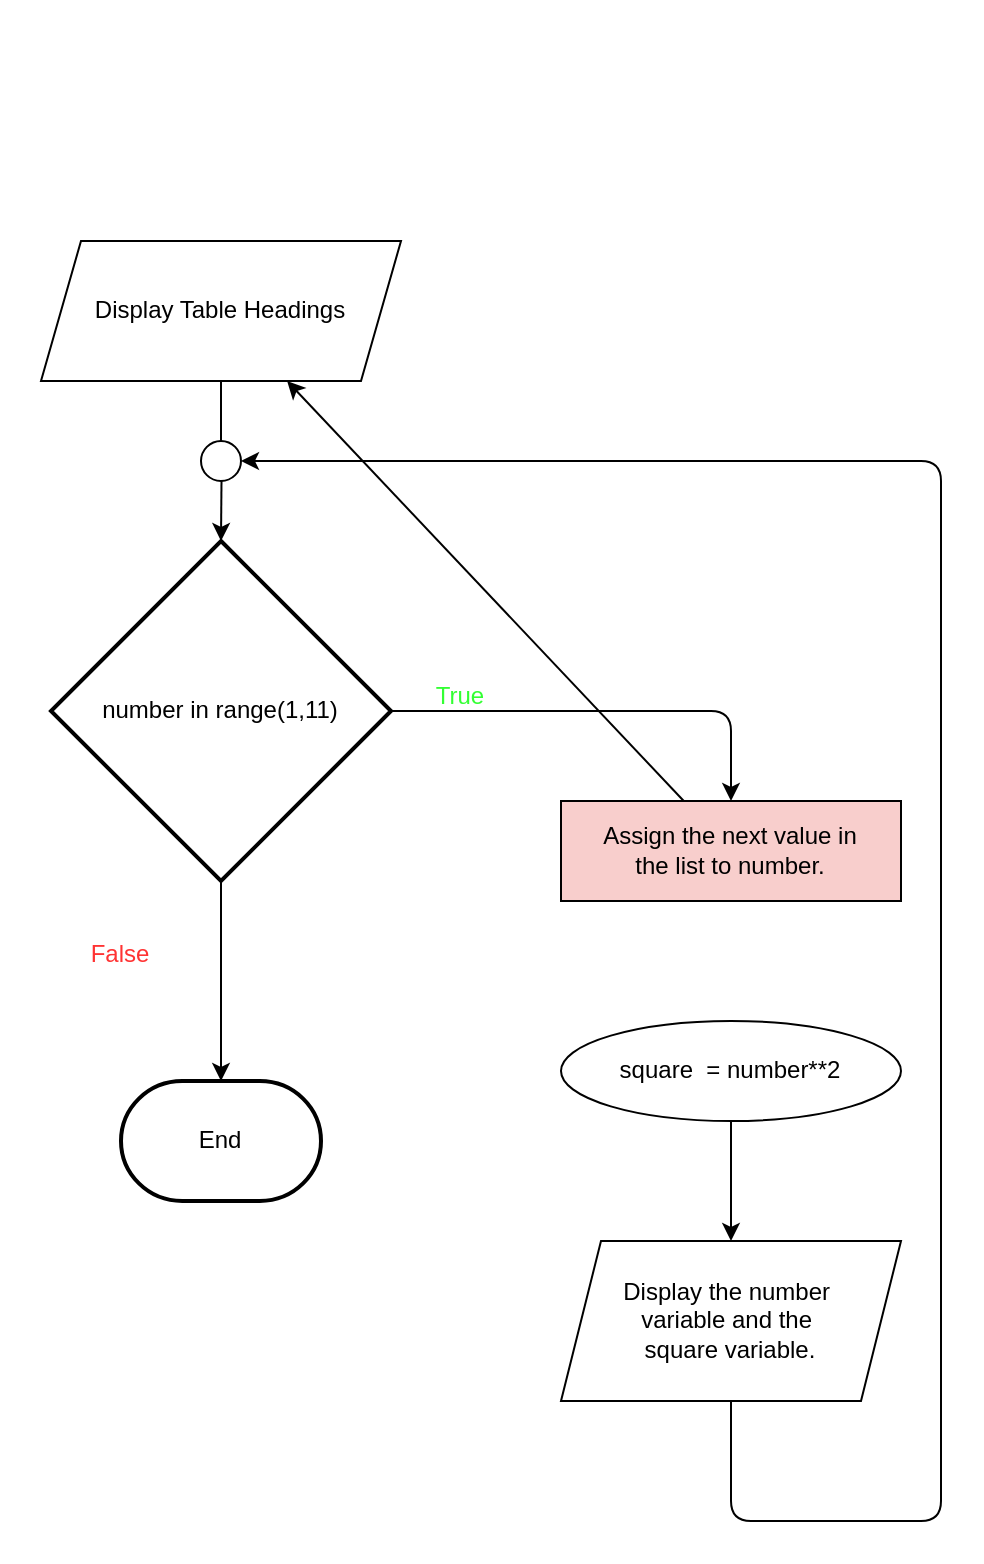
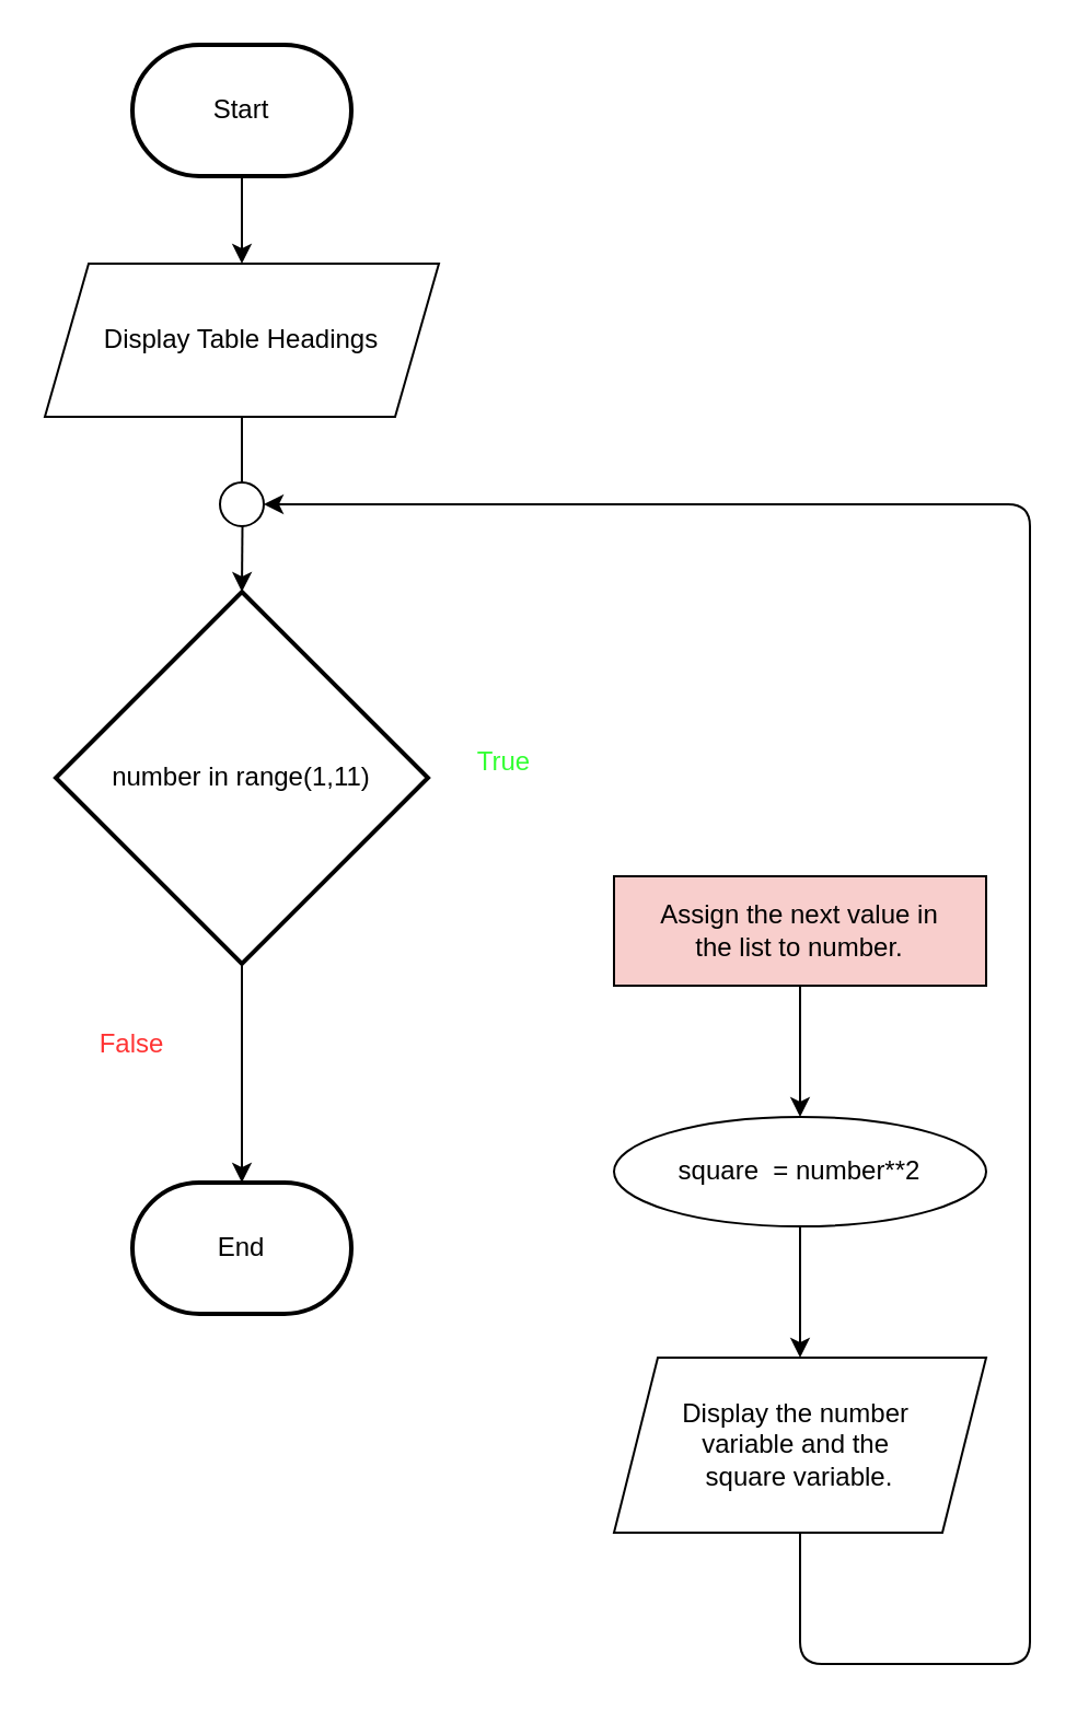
  <mxCell id="0" />
  <mxCell id="1" parent="0" />
+ <mxCell id="2" value="" style="edgeStyle=none;html=1;" edge="1" parent="1" source="3" target="5"><mxGeometry relative="1" as="geometry" /></mxCell>
+ <mxCell id="3" value="Start" style="strokeWidth=2;html=1;shape=mxgraph.flowchart.terminator;whiteSpace=wrap;" vertex="1" parent="1"><mxGeometry x="60" y="20" width="100" height="60" as="geometry" /></mxCell>
  <mxCell id="4" value="" style="edgeStyle=none;html=1;startArrow=none;" edge="1" parent="1" source="17" target="8"><mxGeometry relative="1" as="geometry" /></mxCell>
  <mxCell id="5" value="Display Table Headings" style="shape=parallelogram;perimeter=parallelogramPerimeter;whiteSpace=wrap;html=1;fixedSize=1;" vertex="1" parent="1"><mxGeometry x="20" y="120" width="180" height="70" as="geometry" /></mxCell>
  <mxCell id="6" value="" style="edgeStyle=none;html=1;" edge="1" parent="1" source="8" target="15"><mxGeometry relative="1" as="geometry" /></mxCell>
- <mxCell id="7" style="edgeStyle=none;html=1;entryX=0.5;entryY=0;entryDx=0;entryDy=0;" edge="1" parent="1" source="8" target="10"><mxGeometry relative="1" as="geometry"><Array as="points"><mxPoint x="365" y="355" /></Array></mxGeometry></mxCell>
  <mxCell id="8" value="number in range(1,11)" style="strokeWidth=2;html=1;shape=mxgraph.flowchart.decision;whiteSpace=wrap;" vertex="1" parent="1"><mxGeometry x="25" y="270" width="170" height="170" as="geometry" /></mxCell>
- <mxCell id="9" value="" style="edgeStyle=none;html=1;" edge="1" parent="1" source="10" target="5"><mxGeometry relative="1" as="geometry" /></mxCell>
+ <mxCell id="9" value="" style="edgeStyle=none;html=1;" edge="1" parent="1" source="10" target="12"><mxGeometry relative="1" as="geometry" /></mxCell>
  <mxCell id="10" value="Assign the next value in &lt;br&gt;the list to number." style="rounded=0;whiteSpace=wrap;html=1;fillColor=#f8cecc;" vertex="1" parent="1"><mxGeometry x="280" y="400" width="170" height="50" as="geometry" /></mxCell>
  <mxCell id="11" value="" style="edgeStyle=none;html=1;" edge="1" parent="1" source="12" target="14"><mxGeometry relative="1" as="geometry" /></mxCell>
  <mxCell id="12" value="square&amp;nbsp; = number**2" style="ellipse;whiteSpace=wrap;html=1;" vertex="1" parent="1"><mxGeometry x="280" y="510" width="170" height="50" as="geometry" /></mxCell>
  <mxCell id="13" style="edgeStyle=none;html=1;entryX=1;entryY=0.5;entryDx=0;entryDy=0;" edge="1" parent="1" source="14" target="17"><mxGeometry relative="1" as="geometry"><mxPoint x="371.25" y="260" as="targetPoint" /><Array as="points"><mxPoint x="365" y="760" /><mxPoint x="470" y="760" /><mxPoint x="470" y="230" /></Array></mxGeometry></mxCell>
  <mxCell id="14" value="Display the number&amp;nbsp;&lt;br&gt;variable and the&amp;nbsp;&lt;br&gt;square variable." style="shape=parallelogram;perimeter=parallelogramPerimeter;whiteSpace=wrap;html=1;fixedSize=1;" vertex="1" parent="1"><mxGeometry x="280" y="620" width="170" height="80" as="geometry" /></mxCell>
  <mxCell id="15" value="End" style="strokeWidth=2;html=1;shape=mxgraph.flowchart.terminator;whiteSpace=wrap;" vertex="1" parent="1"><mxGeometry x="60" y="540" width="100" height="60" as="geometry" /></mxCell>
  <mxCell id="16" value="" style="edgeStyle=none;html=1;endArrow=none;" edge="1" parent="1" source="5" target="17"><mxGeometry relative="1" as="geometry"><mxPoint x="110" y="190" as="sourcePoint" /><mxPoint x="110" y="250" as="targetPoint" /></mxGeometry></mxCell>
  <mxCell id="17" value="" style="ellipse;whiteSpace=wrap;html=1;aspect=fixed;" vertex="1" parent="1"><mxGeometry x="100" y="220" width="20" height="20" as="geometry" /></mxCell>
  <mxCell id="18" value="True" style="text;html=1;strokeColor=none;fillColor=none;align=center;verticalAlign=middle;whiteSpace=wrap;rounded=0;fontColor=#33FF33;" vertex="1" parent="1"><mxGeometry x="200" y="333" width="60" height="30" as="geometry" /></mxCell>
  <mxCell id="19" value="False" style="text;html=1;strokeColor=none;fillColor=none;align=center;verticalAlign=middle;whiteSpace=wrap;rounded=0;fontColor=#FF3333;" vertex="1" parent="1"><mxGeometry x="30" y="462" width="60" height="30" as="geometry" /></mxCell>
